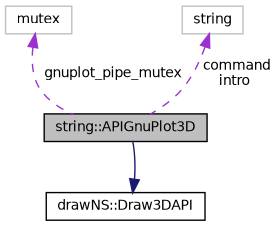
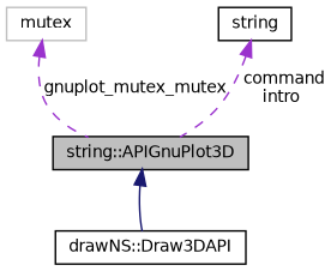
  digraph {
    node [color=black fillcolor=white fontname=Helvetica fontsize=10 shape=record style=filled]
    edge [color=darkorchid3 dir=back fontname=Helvetica fontsize=10 labelfontname=Helvetica labelfontsize=10 style=dashed]
    n1 [fillcolor=grey75 fontcolor=black height=0.2 label="string::APIGnuPlot3D" width=0.4]
    n2 [height=0.2 label="drawNS::Draw3DAPI" width=0.4]
    n3 [color=grey75 height=0.2 label=mutex width=0.4]
-   n4 [color=grey75 height=0.2 label=string width=0.4]
-   n2 -> n1 [color=midnightblue style=solid]
-   n3 -> n1 [label=" gnuplot_pipe_mutex"]
+   n4 [height=0.2 label=string width=0.4]
+   n1 -> n2 [color=midnightblue style=solid]
+   n3 -> n1 [label=" gnuplot_mutex_mutex"]
    n4 -> n1 [label=" command\nintro"]
  }
